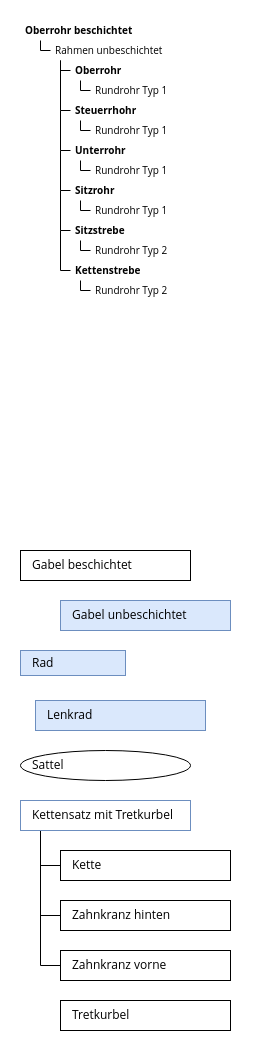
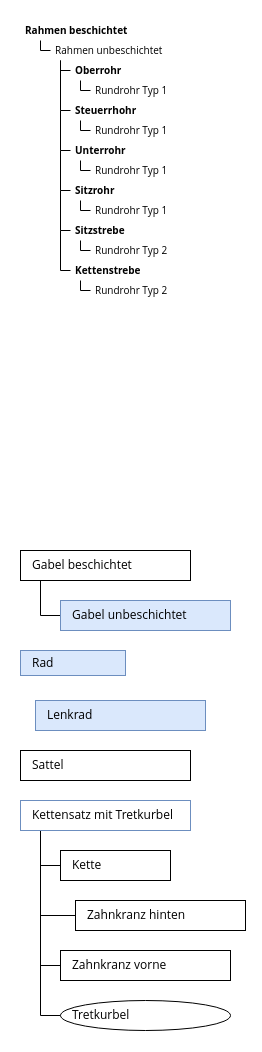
  <mxCell id="0" />
  <mxCell id="1" parent="0" />
- <mxCell id="2" value="&lt;font face=&quot;Open Sans&quot; style=&quot;font-size: 10px;&quot;&gt;Oberrohr beschichtet&lt;/font&gt;" style="rounded=0;whiteSpace=wrap;html=1;spacingLeft=3;align=left;strokeColor=#FFFFFF;fontSize=10;fontStyle=1" parent="1" vertex="1"><mxGeometry x="20" y="20" width="150" height="20" as="geometry" /></mxCell>
+ <mxCell id="2" value="&lt;font face=&quot;Open Sans&quot; style=&quot;font-size: 10px;&quot;&gt;Rahmen beschichtet&lt;/font&gt;" style="rounded=0;whiteSpace=wrap;html=1;spacingLeft=3;align=left;strokeColor=#FFFFFF;fontSize=10;fontStyle=1" parent="1" vertex="1"><mxGeometry x="20" y="20" width="150" height="20" as="geometry" /></mxCell>
  <mxCell id="3" value="&lt;font face=&quot;Open Sans&quot; style=&quot;font-size: 10px;&quot;&gt;Rahmen unbeschichtet&lt;/font&gt;" style="rounded=0;whiteSpace=wrap;html=1;align=left;spacingLeft=3;strokeColor=#FFFFFF;fontSize=10;fillColor=none;" parent="1" vertex="1"><mxGeometry x="50" y="40" width="120" height="20" as="geometry" /></mxCell>
  <mxCell id="4" value="&lt;font face=&quot;Open Sans&quot;&gt;Rad&lt;/font&gt;" style="rounded=0;whiteSpace=wrap;html=1;spacingLeft=10;align=left;fillColor=#dae8fc;strokeColor=#6c8ebf;" parent="1" vertex="1"><mxGeometry x="20" y="650" width="105" height="25" as="geometry" /></mxCell>
- <mxCell id="5" value="&lt;font face=&quot;Open Sans&quot;&gt;Sattel&lt;/font&gt;" style="ellipse;whiteSpace=wrap;html=1;spacingLeft=10;align=left;" parent="1" vertex="1"><mxGeometry x="20" y="750" width="170" height="30" as="geometry" /></mxCell>
+ <mxCell id="5" value="&lt;font face=&quot;Open Sans&quot;&gt;Sattel&lt;/font&gt;" style="rounded=0;whiteSpace=wrap;html=1;spacingLeft=10;align=left;" parent="1" vertex="1"><mxGeometry x="20" y="750" width="170" height="30" as="geometry" /></mxCell>
+ <mxCell id="6" value="" style="edgeStyle=orthogonalEdgeStyle;rounded=0;orthogonalLoop=1;jettySize=auto;html=1;endArrow=none;endFill=0;entryX=0;entryY=0.5;entryDx=0;entryDy=0;" parent="1" source="7" target="12" edge="1"><mxGeometry relative="1" as="geometry"><Array as="points"><mxPoint x="40" y="615" /></Array></mxGeometry></mxCell>
  <mxCell id="7" value="&lt;font face=&quot;Open Sans&quot;&gt;Gabel beschichtet&lt;/font&gt;" style="rounded=0;whiteSpace=wrap;html=1;spacingLeft=10;align=left;" parent="1" vertex="1"><mxGeometry x="20" y="550" width="170" height="30" as="geometry" /></mxCell>
  <mxCell id="8" value="" style="edgeStyle=orthogonalEdgeStyle;rounded=0;orthogonalLoop=1;jettySize=auto;html=1;endArrow=none;endFill=0;entryX=0;entryY=0.5;entryDx=0;entryDy=0;" parent="1" source="10" target="15" edge="1"><mxGeometry relative="1" as="geometry"><Array as="points"><mxPoint x="40" y="915" /></Array></mxGeometry></mxCell>
+ <mxCell id="9" value="" style="edgeStyle=orthogonalEdgeStyle;rounded=0;orthogonalLoop=1;jettySize=auto;html=1;endArrow=none;endFill=0;entryX=0;entryY=0.5;entryDx=0;entryDy=0;" parent="1" source="10" target="17" edge="1"><mxGeometry relative="1" as="geometry"><Array as="points"><mxPoint x="40" y="1015" /></Array></mxGeometry></mxCell>
  <mxCell id="10" value="&lt;font face=&quot;Open Sans&quot;&gt;Kettensatz mit Tretkurbel&lt;/font&gt;" style="rounded=0;whiteSpace=wrap;html=1;spacingLeft=10;align=left;fillColor=#ffffff;strokeColor=#6c8ebf;" parent="1" vertex="1"><mxGeometry x="20" y="800" width="170" height="30" as="geometry" /></mxCell>
  <mxCell id="11" value="&lt;font face=&quot;Open Sans&quot;&gt;Lenkrad&lt;/font&gt;" style="rounded=0;whiteSpace=wrap;html=1;spacingLeft=10;align=left;fillColor=#dae8fc;strokeColor=#6c8ebf;" parent="1" vertex="1"><mxGeometry x="35" y="700" width="170" height="30" as="geometry" /></mxCell>
  <mxCell id="12" value="&lt;font face=&quot;Open Sans&quot;&gt;Gabel unbeschichtet&lt;/font&gt;" style="rounded=0;whiteSpace=wrap;html=1;spacingLeft=10;align=left;fillColor=#dae8fc;strokeColor=#6c8ebf;" parent="1" vertex="1"><mxGeometry x="60" y="600" width="170" height="30" as="geometry" /></mxCell>
  <mxCell id="13" style="edgeStyle=orthogonalEdgeStyle;rounded=0;orthogonalLoop=1;jettySize=auto;html=1;entryX=0;entryY=0.5;entryDx=0;entryDy=0;endArrow=none;endFill=0;" parent="1" source="14" target="16" edge="1"><mxGeometry relative="1" as="geometry"><Array as="points"><mxPoint x="40" y="865" /><mxPoint x="40" y="965" /></Array></mxGeometry></mxCell>
- <mxCell id="14" value="&lt;font face=&quot;Open Sans&quot;&gt;Kette&lt;/font&gt;" style="rounded=0;whiteSpace=wrap;html=1;spacingLeft=10;align=left;" parent="1" vertex="1"><mxGeometry x="60" y="850" width="170" height="30" as="geometry" /></mxCell>
- <mxCell id="15" value="&lt;font face=&quot;Open Sans&quot;&gt;Zahnkranz hinten&lt;/font&gt;" style="rounded=0;whiteSpace=wrap;html=1;spacingLeft=10;align=left;" parent="1" vertex="1"><mxGeometry x="60" y="900" width="170" height="30" as="geometry" /></mxCell>
+ <mxCell id="14" value="&lt;font face=&quot;Open Sans&quot;&gt;Kette&lt;/font&gt;" style="rounded=0;whiteSpace=wrap;html=1;spacingLeft=10;align=left;" parent="1" vertex="1"><mxGeometry x="60" y="850" width="110" height="30" as="geometry" /></mxCell>
+ <mxCell id="15" value="&lt;font face=&quot;Open Sans&quot;&gt;Zahnkranz hinten&lt;/font&gt;" style="rounded=0;whiteSpace=wrap;html=1;spacingLeft=10;align=left;" parent="1" vertex="1"><mxGeometry x="75" y="900" width="170" height="30" as="geometry" /></mxCell>
  <mxCell id="16" value="&lt;font face=&quot;Open Sans&quot;&gt;Zahnkranz vorne&lt;/font&gt;" style="rounded=0;whiteSpace=wrap;html=1;spacingLeft=10;align=left;" parent="1" vertex="1"><mxGeometry x="60" y="950" width="170" height="30" as="geometry" /></mxCell>
- <mxCell id="17" value="&lt;font face=&quot;Open Sans&quot;&gt;Tretkurbel&lt;/font&gt;" style="rounded=0;whiteSpace=wrap;html=1;spacingLeft=10;align=left;" parent="1" vertex="1"><mxGeometry x="60" y="1000" width="170" height="30" as="geometry" /></mxCell>
+ <mxCell id="17" value="&lt;font face=&quot;Open Sans&quot;&gt;Tretkurbel&lt;/font&gt;" style="ellipse;whiteSpace=wrap;html=1;spacingLeft=10;align=left;" parent="1" vertex="1"><mxGeometry x="60" y="1000" width="170" height="30" as="geometry" /></mxCell>
  <mxCell id="18" value="&lt;font face=&quot;Open Sans&quot; style=&quot;font-size: 10px;&quot;&gt;Rundrohr Typ 1&lt;/font&gt;" style="rounded=0;whiteSpace=wrap;html=1;spacingLeft=3;align=left;strokeColor=#FFFFFF;fontSize=10;" parent="1" vertex="1"><mxGeometry x="90" y="80" width="150" height="20" as="geometry" /></mxCell>
  <mxCell id="19" value="&lt;font face=&quot;Open Sans&quot; style=&quot;font-size: 10px;&quot;&gt;Oberrohr&lt;/font&gt;" style="rounded=0;whiteSpace=wrap;html=1;align=left;spacingLeft=3;strokeColor=#FFFFFF;fontSize=10;fontStyle=1;fillColor=none;" parent="1" vertex="1"><mxGeometry x="70" y="60" width="110" height="20" as="geometry" /></mxCell>
  <mxCell id="20" value="&lt;font face=&quot;Open Sans&quot; style=&quot;font-size: 10px;&quot;&gt;Steuerrhohr&lt;br style=&quot;font-size: 10px;&quot;&gt;&lt;/font&gt;" style="rounded=0;whiteSpace=wrap;html=1;align=left;spacingLeft=3;strokeColor=#FFFFFF;fontSize=10;fillColor=none;fontStyle=1" parent="1" vertex="1"><mxGeometry x="70" y="100" width="170" height="20" as="geometry" /></mxCell>
  <mxCell id="21" value="" style="edgeStyle=orthogonalEdgeStyle;rounded=0;orthogonalLoop=1;jettySize=auto;html=1;endArrow=none;endFill=0;exitX=0;exitY=0.5;exitDx=0;exitDy=0;" edge="1" parent="1" source="3"><mxGeometry relative="1" as="geometry"><Array as="points"><mxPoint x="40" y="50" /></Array><mxPoint x="30" y="50" as="sourcePoint" /><mxPoint x="40" y="40" as="targetPoint" /></mxGeometry></mxCell>
  <mxCell id="22" value="" style="edgeStyle=orthogonalEdgeStyle;rounded=0;orthogonalLoop=1;jettySize=auto;html=1;endArrow=none;endFill=0;exitX=0;exitY=0.5;exitDx=0;exitDy=0;" edge="1" parent="1"><mxGeometry relative="1" as="geometry"><Array as="points"><mxPoint x="60" y="70" /></Array><mxPoint x="70" y="70" as="sourcePoint" /><mxPoint x="60" y="60" as="targetPoint" /></mxGeometry></mxCell>
  <mxCell id="23" value="" style="edgeStyle=orthogonalEdgeStyle;rounded=0;orthogonalLoop=1;jettySize=auto;html=1;endArrow=none;endFill=0;exitX=0;exitY=0.5;exitDx=0;exitDy=0;" edge="1" parent="1"><mxGeometry relative="1" as="geometry"><Array as="points"><mxPoint x="80" y="90" /></Array><mxPoint x="90" y="90" as="sourcePoint" /><mxPoint x="80" y="80" as="targetPoint" /></mxGeometry></mxCell>
  <mxCell id="24" value="" style="edgeStyle=orthogonalEdgeStyle;rounded=0;orthogonalLoop=1;jettySize=auto;html=1;endArrow=none;endFill=0;exitX=0;exitY=0.5;exitDx=0;exitDy=0;" edge="1" parent="1"><mxGeometry relative="1" as="geometry"><Array as="points"><mxPoint x="60" y="110" /></Array><mxPoint x="70" y="110" as="sourcePoint" /><mxPoint x="60" y="60" as="targetPoint" /></mxGeometry></mxCell>
  <mxCell id="25" value="&lt;font face=&quot;Open Sans&quot; style=&quot;font-size: 10px;&quot;&gt;Rundrohr Typ 1&lt;/font&gt;" style="rounded=0;whiteSpace=wrap;html=1;spacingLeft=3;align=left;strokeColor=#FFFFFF;fontSize=10;" vertex="1" parent="1"><mxGeometry x="90" y="120" width="150" height="20" as="geometry" /></mxCell>
  <mxCell id="26" value="" style="edgeStyle=orthogonalEdgeStyle;rounded=0;orthogonalLoop=1;jettySize=auto;html=1;endArrow=none;endFill=0;exitX=0;exitY=0.5;exitDx=0;exitDy=0;" edge="1" parent="1"><mxGeometry relative="1" as="geometry"><Array as="points"><mxPoint x="80" y="130" /></Array><mxPoint x="90" y="130" as="sourcePoint" /><mxPoint x="80" y="120" as="targetPoint" /></mxGeometry></mxCell>
  <mxCell id="27" value="&lt;font face=&quot;Open Sans&quot; style=&quot;font-size: 10px&quot;&gt;Unterrohr&lt;br style=&quot;font-size: 10px&quot;&gt;&lt;/font&gt;" style="rounded=0;whiteSpace=wrap;html=1;align=left;spacingLeft=3;strokeColor=#FFFFFF;fontSize=10;fillColor=none;fontStyle=1" vertex="1" parent="1"><mxGeometry x="70" y="140" width="170" height="20" as="geometry" /></mxCell>
  <mxCell id="28" value="" style="edgeStyle=orthogonalEdgeStyle;rounded=0;orthogonalLoop=1;jettySize=auto;html=1;endArrow=none;endFill=0;exitX=0;exitY=0.5;exitDx=0;exitDy=0;" edge="1" parent="1"><mxGeometry relative="1" as="geometry"><Array as="points"><mxPoint x="60" y="150" /></Array><mxPoint x="70" y="150" as="sourcePoint" /><mxPoint x="60" y="110" as="targetPoint" /></mxGeometry></mxCell>
  <mxCell id="29" value="&lt;font face=&quot;Open Sans&quot; style=&quot;font-size: 10px;&quot;&gt;Rundrohr Typ 1&lt;/font&gt;" style="rounded=0;whiteSpace=wrap;html=1;spacingLeft=3;align=left;strokeColor=#FFFFFF;fontSize=10;" vertex="1" parent="1"><mxGeometry x="90" y="160" width="150" height="20" as="geometry" /></mxCell>
  <mxCell id="30" value="" style="edgeStyle=orthogonalEdgeStyle;rounded=0;orthogonalLoop=1;jettySize=auto;html=1;endArrow=none;endFill=0;exitX=0;exitY=0.5;exitDx=0;exitDy=0;" edge="1" parent="1"><mxGeometry relative="1" as="geometry"><Array as="points"><mxPoint x="80" y="170" /></Array><mxPoint x="90" y="170" as="sourcePoint" /><mxPoint x="80" y="160" as="targetPoint" /></mxGeometry></mxCell>
  <mxCell id="31" value="&lt;font face=&quot;Open Sans&quot; style=&quot;font-size: 10px&quot;&gt;Sitzrohr&lt;/font&gt;" style="rounded=0;whiteSpace=wrap;html=1;align=left;spacingLeft=3;strokeColor=#FFFFFF;fontSize=10;fontStyle=1;fillColor=none;" vertex="1" parent="1"><mxGeometry x="70" y="180" width="110" height="20" as="geometry" /></mxCell>
  <mxCell id="32" value="&lt;font face=&quot;Open Sans&quot; style=&quot;font-size: 10px;&quot;&gt;Rundrohr Typ 1&lt;/font&gt;" style="rounded=0;whiteSpace=wrap;html=1;spacingLeft=3;align=left;strokeColor=#FFFFFF;fontSize=10;" vertex="1" parent="1"><mxGeometry x="90" y="200" width="150" height="20" as="geometry" /></mxCell>
  <mxCell id="33" value="" style="edgeStyle=orthogonalEdgeStyle;rounded=0;orthogonalLoop=1;jettySize=auto;html=1;endArrow=none;endFill=0;exitX=0;exitY=0.5;exitDx=0;exitDy=0;" edge="1" parent="1"><mxGeometry relative="1" as="geometry"><Array as="points"><mxPoint x="80" y="210" /></Array><mxPoint x="90" y="210" as="sourcePoint" /><mxPoint x="80" y="200" as="targetPoint" /></mxGeometry></mxCell>
  <mxCell id="34" value="" style="edgeStyle=orthogonalEdgeStyle;rounded=0;orthogonalLoop=1;jettySize=auto;html=1;endArrow=none;endFill=0;exitX=0;exitY=0.5;exitDx=0;exitDy=0;" edge="1" parent="1"><mxGeometry relative="1" as="geometry"><Array as="points"><mxPoint x="60" y="190" /></Array><mxPoint x="70" y="190" as="sourcePoint" /><mxPoint x="60" y="150" as="targetPoint" /></mxGeometry></mxCell>
  <mxCell id="35" value="&lt;font face=&quot;Open Sans&quot; style=&quot;font-size: 10px&quot;&gt;Sitzstrebe&lt;/font&gt;" style="rounded=0;whiteSpace=wrap;html=1;align=left;spacingLeft=3;strokeColor=#FFFFFF;fontSize=10;fontStyle=1;fillColor=none;" vertex="1" parent="1"><mxGeometry x="70" y="220" width="110" height="20" as="geometry" /></mxCell>
  <mxCell id="36" value="" style="edgeStyle=orthogonalEdgeStyle;rounded=0;orthogonalLoop=1;jettySize=auto;html=1;endArrow=none;endFill=0;exitX=0;exitY=0.5;exitDx=0;exitDy=0;" edge="1" parent="1"><mxGeometry relative="1" as="geometry"><Array as="points"><mxPoint x="60" y="230" /></Array><mxPoint x="70" y="230" as="sourcePoint" /><mxPoint x="60" y="190" as="targetPoint" /></mxGeometry></mxCell>
  <mxCell id="37" value="&lt;font face=&quot;Open Sans&quot; style=&quot;font-size: 10px&quot;&gt;Rundrohr Typ 2&lt;/font&gt;" style="rounded=0;whiteSpace=wrap;html=1;spacingLeft=3;align=left;strokeColor=#FFFFFF;fontSize=10;" vertex="1" parent="1"><mxGeometry x="90" y="240" width="150" height="20" as="geometry" /></mxCell>
  <mxCell id="38" value="" style="edgeStyle=orthogonalEdgeStyle;rounded=0;orthogonalLoop=1;jettySize=auto;html=1;endArrow=none;endFill=0;exitX=0;exitY=0.5;exitDx=0;exitDy=0;" edge="1" parent="1"><mxGeometry relative="1" as="geometry"><Array as="points"><mxPoint x="80" y="250" /></Array><mxPoint x="90" y="250" as="sourcePoint" /><mxPoint x="80" y="240" as="targetPoint" /></mxGeometry></mxCell>
  <mxCell id="39" value="&lt;font face=&quot;Open Sans&quot; style=&quot;font-size: 10px&quot;&gt;Kettenstrebe&lt;/font&gt;" style="rounded=0;whiteSpace=wrap;html=1;align=left;spacingLeft=3;strokeColor=#FFFFFF;fontSize=10;fontStyle=1;fillColor=none;" vertex="1" parent="1"><mxGeometry x="70" y="260" width="110" height="20" as="geometry" /></mxCell>
  <mxCell id="40" value="&lt;font face=&quot;Open Sans&quot; style=&quot;font-size: 10px&quot;&gt;Rundrohr Typ 2&lt;/font&gt;" style="rounded=0;whiteSpace=wrap;html=1;spacingLeft=3;align=left;strokeColor=#FFFFFF;fontSize=10;" vertex="1" parent="1"><mxGeometry x="90" y="280" width="150" height="20" as="geometry" /></mxCell>
  <mxCell id="41" value="" style="edgeStyle=orthogonalEdgeStyle;rounded=0;orthogonalLoop=1;jettySize=auto;html=1;endArrow=none;endFill=0;exitX=0;exitY=0.5;exitDx=0;exitDy=0;" edge="1" parent="1"><mxGeometry relative="1" as="geometry"><Array as="points"><mxPoint x="80" y="290" /></Array><mxPoint x="90" y="290" as="sourcePoint" /><mxPoint x="80" y="280" as="targetPoint" /></mxGeometry></mxCell>
  <mxCell id="42" value="" style="edgeStyle=orthogonalEdgeStyle;rounded=0;orthogonalLoop=1;jettySize=auto;html=1;endArrow=none;endFill=0;exitX=0;exitY=0.5;exitDx=0;exitDy=0;" edge="1" parent="1"><mxGeometry relative="1" as="geometry"><Array as="points"><mxPoint x="60" y="270" /></Array><mxPoint x="70" y="270" as="sourcePoint" /><mxPoint x="60" y="230" as="targetPoint" /></mxGeometry></mxCell>
